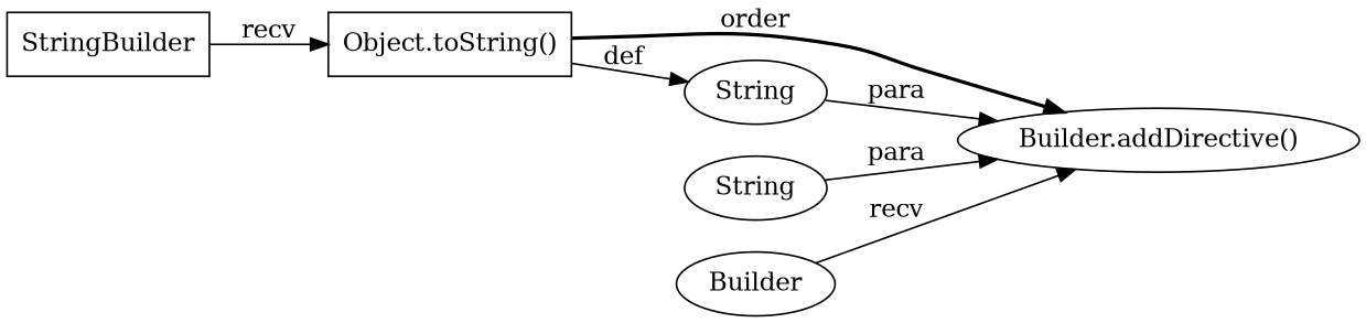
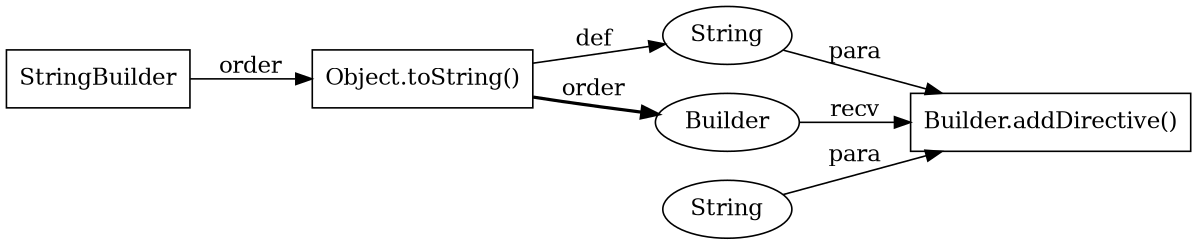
  digraph {
    fontname="DejaVu Serif"
    rankdir=LR
    node [fontname="DejaVu Serif" shape=box]
    edge [fontname="DejaVu Serif" style=solid]
-   n1 [label="Builder.addDirective()" shape=ellipse]
+   n1 [label="Builder.addDirective()"]
    n2 [label=String shape=ellipse]
    n3 [label="Object.toString()"]
    n4 [label=String shape=ellipse]
    n5 [label=Builder shape=ellipse]
    n6 [label=StringBuilder]
    n2 -> n1 [label=para]
-   n3 -> n1 [label=order style=bold]
+   n3 -> n5 [label=order style=bold]
    n3 -> n2 [label=def]
    n4 -> n1 [label=para]
    n5 -> n1 [label=recv]
-   n6 -> n3 [label=recv]
+   n6 -> n3 [label=order]
  }
